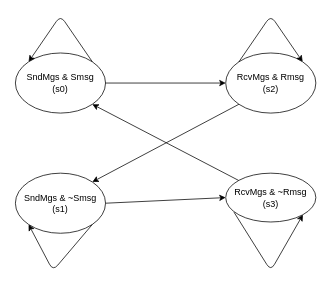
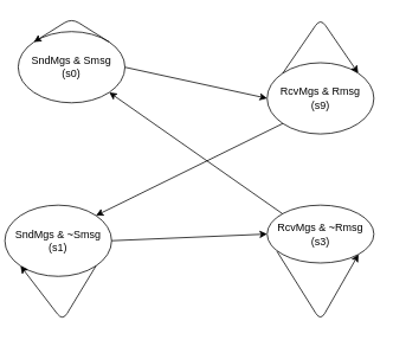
  <mxCell id="0" />
  <mxCell id="1" parent="0" />
- <mxCell id="2" value="&lt;span&gt;SndMgs &amp;amp; Smsg&lt;br&gt;(s0)&lt;br&gt;&lt;/span&gt;" style="ellipse;whiteSpace=wrap;html=1;" vertex="1" parent="1"><mxGeometry x="20" y="70" width="120" height="80" as="geometry" /></mxCell>
- <mxCell id="3" value="&lt;span&gt;RcvMgs &amp;amp; Rmsg&lt;br&gt;(s2)&lt;br&gt;&lt;/span&gt;" style="ellipse;whiteSpace=wrap;html=1;" vertex="1" parent="1"><mxGeometry x="300" y="70" width="120" height="80" as="geometry" /></mxCell>
- <mxCell id="4" value="&lt;span&gt;SndMgs &amp;amp; ~Smsg&lt;br&gt;(s1)&lt;br&gt;&lt;/span&gt;" style="ellipse;whiteSpace=wrap;html=1;" vertex="1" parent="1"><mxGeometry x="20" y="230" width="120" height="80" as="geometry" /></mxCell>
+ <mxCell id="2" value="&lt;span&gt;SndMgs &amp;amp; Smsg&lt;br&gt;(s0)&lt;br&gt;&lt;/span&gt;" style="ellipse;whiteSpace=wrap;html=1;" vertex="1" parent="1"><mxGeometry x="20" y="35" width="120" height="80" as="geometry" /></mxCell>
+ <mxCell id="3" value="&lt;span&gt;RcvMgs &amp;amp; Rmsg&lt;br&gt;(s9)&lt;br&gt;&lt;/span&gt;" style="ellipse;whiteSpace=wrap;html=1;" vertex="1" parent="1"><mxGeometry x="300" y="70" width="120" height="80" as="geometry" /></mxCell>
+ <mxCell id="4" value="&lt;span&gt;SndMgs &amp;amp; ~Smsg&lt;br&gt;(s1)&lt;br&gt;&lt;/span&gt;" style="ellipse;whiteSpace=wrap;html=1;" vertex="1" parent="1"><mxGeometry x="5" y="230" width="120" height="80" as="geometry" /></mxCell>
  <mxCell id="5" value="&lt;span&gt;RcvMgs &amp;amp; ~Rmsg&lt;br&gt;(s3)&lt;br&gt;&lt;/span&gt;" style="ellipse;whiteSpace=wrap;html=1;" vertex="1" parent="1"><mxGeometry x="300" y="230" width="120" height="65" as="geometry" /></mxCell>
  <mxCell id="6" value="" style="endArrow=classic;html=1;exitX=1;exitY=0.5;exitDx=0;exitDy=0;entryX=0;entryY=0.5;entryDx=0;entryDy=0;" edge="1" parent="1" source="2" target="3"><mxGeometry width="50" height="50" relative="1" as="geometry"><mxPoint x="10" y="420" as="sourcePoint" /><mxPoint x="60" y="370" as="targetPoint" /></mxGeometry></mxCell>
  <mxCell id="7" value="" style="endArrow=classic;html=1;exitX=0;exitY=1;exitDx=0;exitDy=0;entryX=1;entryY=0;entryDx=0;entryDy=0;" edge="1" parent="1" source="3" target="4"><mxGeometry width="50" height="50" relative="1" as="geometry"><mxPoint x="100" y="400" as="sourcePoint" /><mxPoint x="150" y="350" as="targetPoint" /></mxGeometry></mxCell>
  <mxCell id="8" value="" style="endArrow=classic;html=1;exitX=1;exitY=0.5;exitDx=0;exitDy=0;entryX=0;entryY=0.5;entryDx=0;entryDy=0;" edge="1" parent="1" source="4" target="5"><mxGeometry width="50" height="50" relative="1" as="geometry"><mxPoint x="60" y="400" as="sourcePoint" /><mxPoint x="290" y="270" as="targetPoint" /></mxGeometry></mxCell>
  <mxCell id="9" value="" style="endArrow=classic;html=1;exitX=0;exitY=0;exitDx=0;exitDy=0;entryX=1;entryY=1;entryDx=0;entryDy=0;" edge="1" parent="1" source="5" target="2"><mxGeometry width="50" height="50" relative="1" as="geometry"><mxPoint x="180" y="420" as="sourcePoint" /><mxPoint x="230" y="370" as="targetPoint" /></mxGeometry></mxCell>
  <mxCell id="10" value="" style="endArrow=classic;html=1;exitX=1;exitY=0;exitDx=0;exitDy=0;entryX=0;entryY=0;entryDx=0;entryDy=0;" edge="1" parent="1" source="2" target="2"><mxGeometry width="50" height="50" relative="1" as="geometry"><mxPoint y="50" as="sourcePoint" x="-10" /><mxPoint x="40" as="targetPoint" y="0" /><Array as="points"><mxPoint x="80" y="20" /></Array></mxGeometry></mxCell>
  <mxCell id="11" value="" style="endArrow=classic;html=1;entryX=1;entryY=1;entryDx=0;entryDy=0;exitX=0.092;exitY=0.8;exitDx=0;exitDy=0;exitPerimeter=0;" edge="1" parent="1" source="5" target="5"><mxGeometry width="50" height="50" relative="1" as="geometry"><mxPoint x="220" y="250" as="sourcePoint" /><mxPoint x="270" y="270" as="targetPoint" /><Array as="points"><mxPoint x="360" y="360" /></Array></mxGeometry></mxCell>
  <mxCell id="12" value="" style="endArrow=classic;html=1;exitX=1;exitY=1;exitDx=0;exitDy=0;entryX=0;entryY=1;entryDx=0;entryDy=0;" edge="1" parent="1" source="4" target="4"><mxGeometry width="50" height="50" relative="1" as="geometry"><mxPoint x="134.856" y="251.716" as="sourcePoint" /><mxPoint x="60" y="400" as="targetPoint" /><Array as="points"><mxPoint x="70" y="360" /></Array></mxGeometry></mxCell>
  <mxCell id="13" value="" style="endArrow=classic;html=1;exitX=0;exitY=0;exitDx=0;exitDy=0;entryX=1;entryY=0;entryDx=0;entryDy=0;" edge="1" parent="1" source="3" target="3"><mxGeometry width="50" height="50" relative="1" as="geometry"><mxPoint x="152.426" y="111.716" as="sourcePoint" /><mxPoint x="67.574" y="111.716" as="targetPoint" /><Array as="points"><mxPoint x="360" y="20" /></Array></mxGeometry></mxCell>
